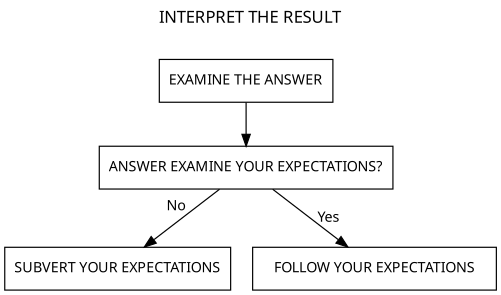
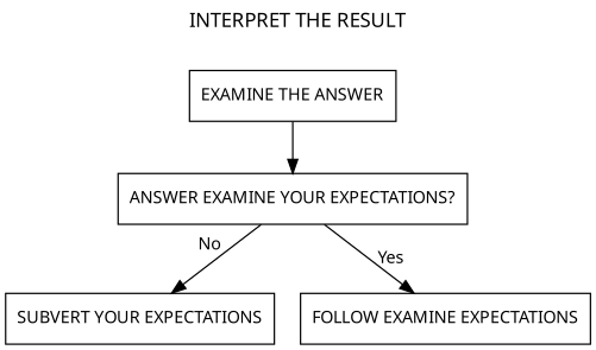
  digraph {
    fontname="Permanent Marker"
    label="INTERPRET THE RESULT"
    labelloc=t
    node [fontname="Permanent Marker" fontsize=12 shape=rect]
    edge [fontname="Permanent Marker" fontsize=12 shape=rect]
    n1 [label="ANSWER EXAMINE YOUR EXPECTATIONS?"]
    n2 [label="SUBVERT YOUR EXPECTATIONS"]
-   n3 [label="FOLLOW YOUR EXPECTATIONS"]
+   n3 [label="FOLLOW EXAMINE EXPECTATIONS"]
    n4 [label="EXAMINE THE ANSWER"]
    n1 -> n2 [xlabel=No]
    n1 -> n3 [label=Yes]
    n4 -> n1
  }
